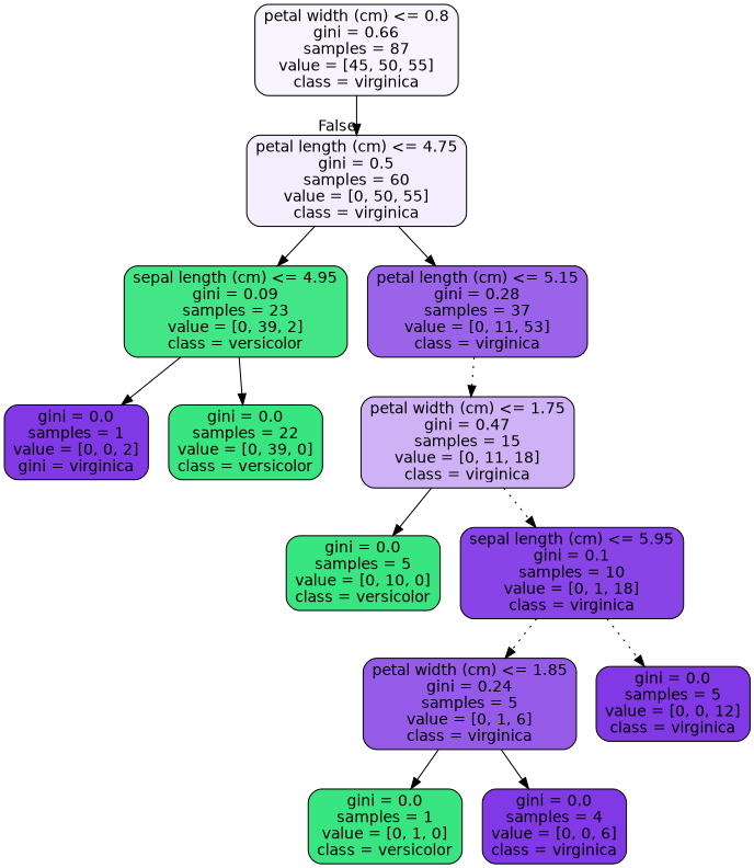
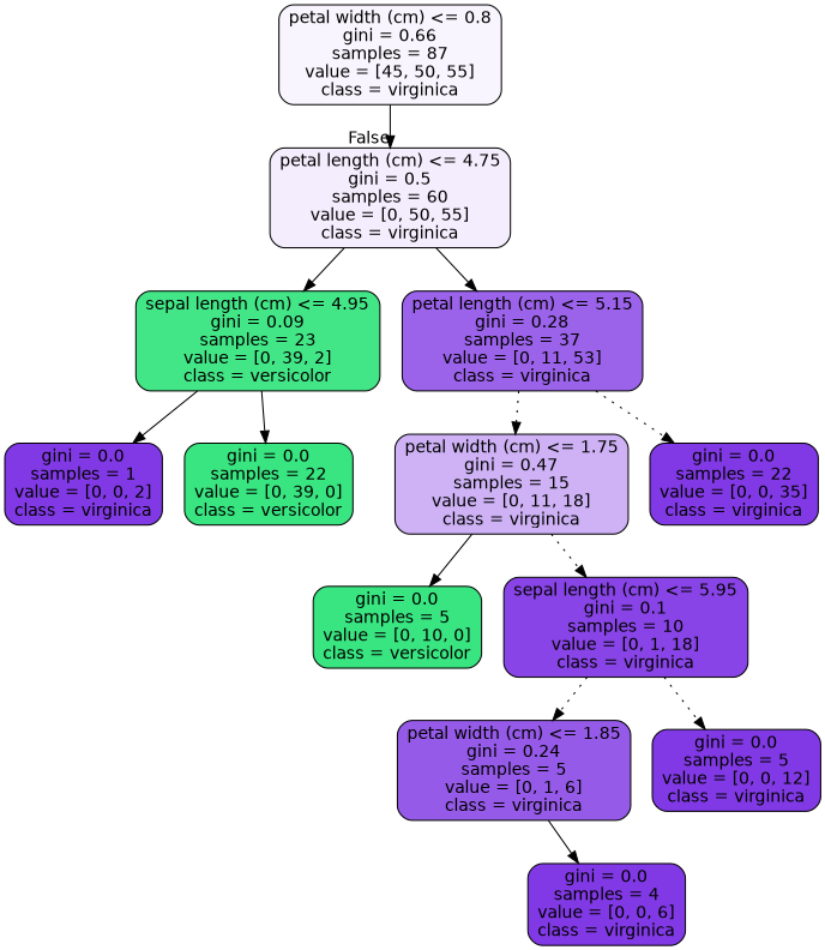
  digraph {
    node [color=black fillcolor="#8139e5" fontname=helvetica shape=box style="filled, rounded"]
    edge [fontname=helvetica style=solid]
    n1 [fillcolor="#f9f5fe" label="petal width (cm) <= 0.8\ngini = 0.66\nsamples = 87\nvalue = [45, 50, 55]\nclass = virginica"]
    n2 [fillcolor="#f4edfd" label="petal length (cm) <= 4.75\ngini = 0.5\nsamples = 60\nvalue = [0, 50, 55]\nclass = virginica"]
    n3 [fillcolor="#43e687" label="sepal length (cm) <= 4.95\ngini = 0.09\nsamples = 23\nvalue = [0, 39, 2]\nclass = versicolor"]
    n4 [fillcolor="#9b62ea" label="petal length (cm) <= 5.15\ngini = 0.28\nsamples = 37\nvalue = [0, 11, 53]\nclass = virginica"]
-   n5 [label="gini = 0.0\nsamples = 1\nvalue = [0, 0, 2]\ngini = virginica"]
+   n5 [label="gini = 0.0\nsamples = 1\nvalue = [0, 0, 2]\nclass = virginica"]
    n6 [fillcolor="#39e581" label="gini = 0.0\nsamples = 22\nvalue = [0, 39, 0]\nclass = versicolor"]
    n7 [fillcolor="#ceb2f5" label="petal width (cm) <= 1.75\ngini = 0.47\nsamples = 15\nvalue = [0, 11, 18]\nclass = virginica"]
+   n8 [label="gini = 0.0\nsamples = 22\nvalue = [0, 0, 35]\nclass = virginica"]
    n9 [fillcolor="#39e581" label="gini = 0.0\nsamples = 5\nvalue = [0, 10, 0]\nclass = versicolor"]
    n10 [fillcolor="#8844e6" label="sepal length (cm) <= 5.95\ngini = 0.1\nsamples = 10\nvalue = [0, 1, 18]\nclass = virginica"]
    n11 [fillcolor="#965ae9" label="petal width (cm) <= 1.85\ngini = 0.24\nsamples = 5\nvalue = [0, 1, 6]\nclass = virginica"]
    n12 [label="gini = 0.0\nsamples = 5\nvalue = [0, 0, 12]\nclass = virginica"]
-   n13 [fillcolor="#39e581" label="gini = 0.0\nsamples = 1\nvalue = [0, 1, 0]\nclass = versicolor"]
    n14 [label="gini = 0.0\nsamples = 4\nvalue = [0, 0, 6]\nclass = virginica"]
    n1 -> n2 [headlabel=False labelangle=-45 labeldistance=2.5]
    n2 -> n3
    n2 -> n4
    n3 -> n5
    n3 -> n6
    n4 -> n7 [style=dotted]
+   n4 -> n8 [style=dotted]
    n7 -> n9
    n7 -> n10 [style=dotted]
    n10 -> n11 [style=dotted]
    n10 -> n12 [style=dotted]
-   n11 -> n13
    n11 -> n14
  }
